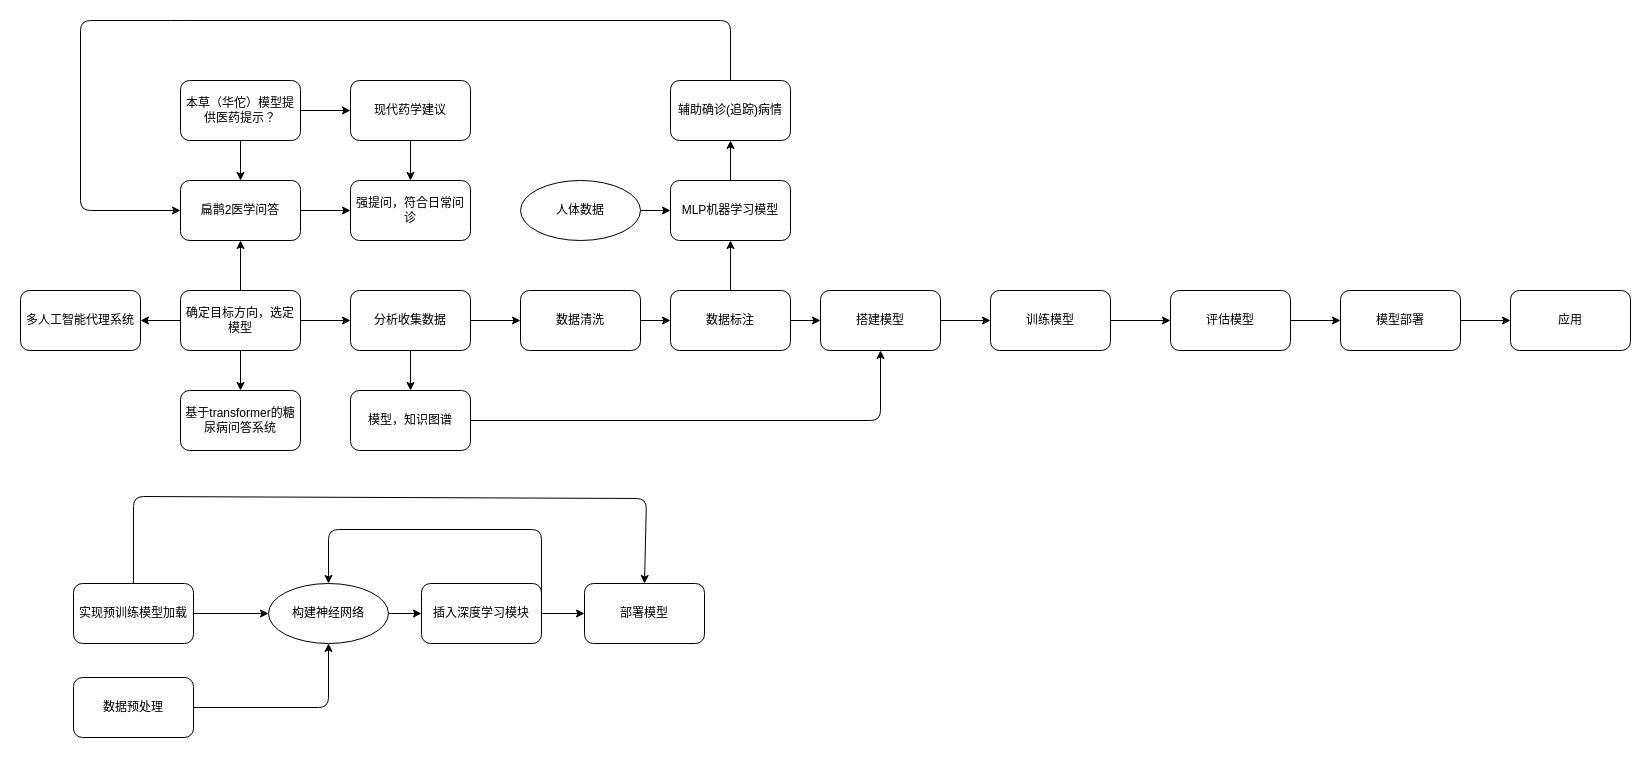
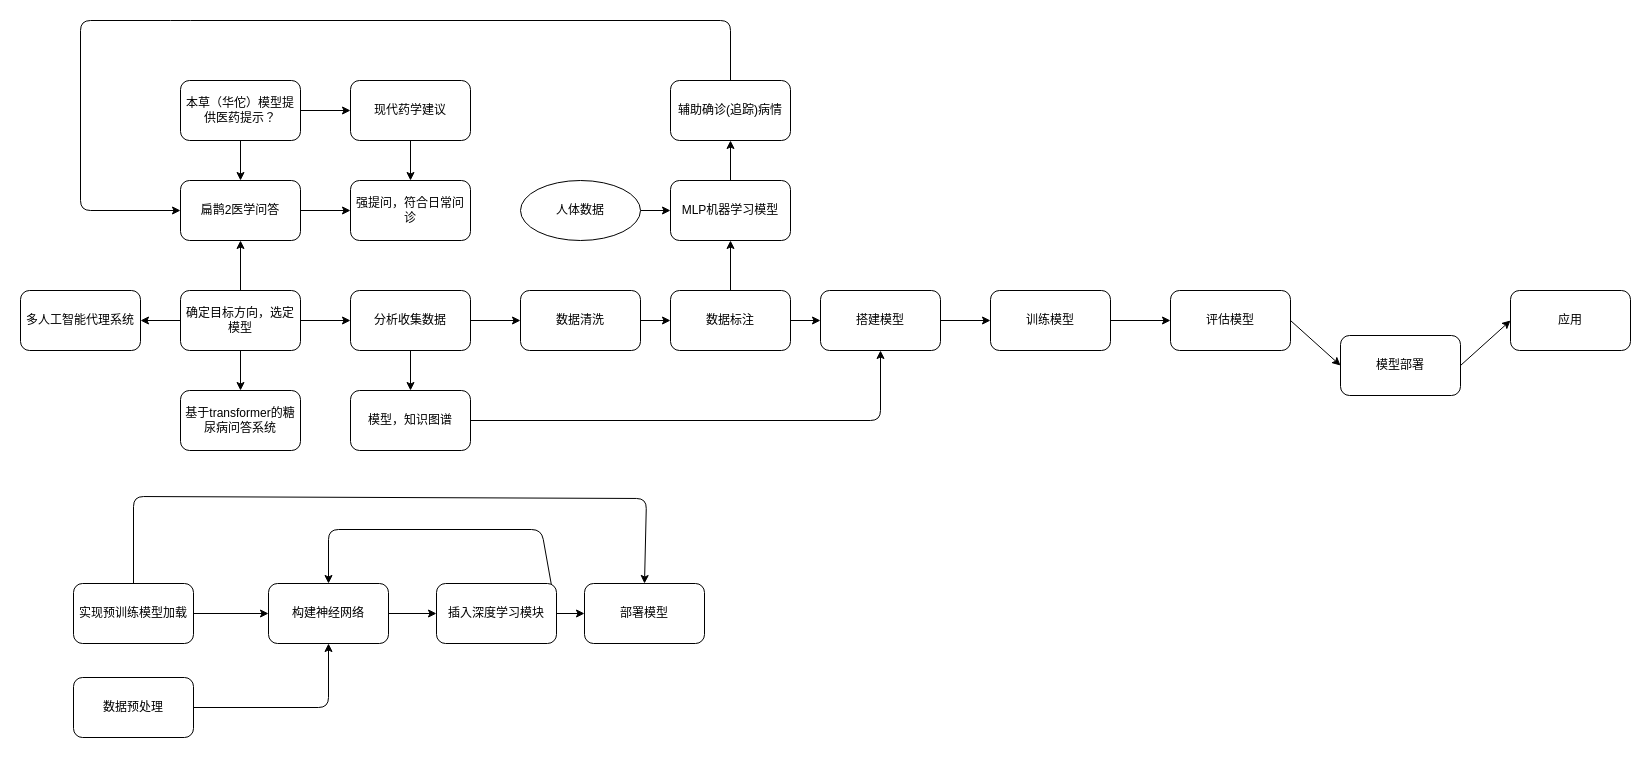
  <mxCell id="0" />
  <mxCell id="1" parent="0" />
  <mxCell id="2" style="edgeStyle=none;html=1;exitX=1;exitY=0.5;exitDx=0;exitDy=0;entryX=0;entryY=0.5;entryDx=0;entryDy=0;" parent="1" source="6" target="9" edge="1"><mxGeometry relative="1" as="geometry" /></mxCell>
  <mxCell id="3" style="edgeStyle=none;html=1;exitX=0.5;exitY=0;exitDx=0;exitDy=0;entryX=0.5;entryY=1;entryDx=0;entryDy=0;" parent="1" source="6" target="24" edge="1"><mxGeometry relative="1" as="geometry" /></mxCell>
  <mxCell id="4" style="edgeStyle=none;html=1;exitX=0.5;exitY=1;exitDx=0;exitDy=0;entryX=0.5;entryY=0;entryDx=0;entryDy=0;" parent="1" source="6" target="31" edge="1"><mxGeometry relative="1" as="geometry" /></mxCell>
  <mxCell id="5" style="edgeStyle=none;html=1;exitX=0;exitY=0.5;exitDx=0;exitDy=0;" parent="1" source="6" target="35" edge="1"><mxGeometry relative="1" as="geometry" /></mxCell>
  <mxCell id="6" value="确定目标方向，选定模型" style="rounded=1;whiteSpace=wrap;html=1;" parent="1" vertex="1"><mxGeometry x="180" y="290" width="120" height="60" as="geometry" /></mxCell>
  <mxCell id="7" style="edgeStyle=none;html=1;exitX=1;exitY=0.5;exitDx=0;exitDy=0;entryX=0;entryY=0.5;entryDx=0;entryDy=0;" parent="1" source="9" target="11" edge="1"><mxGeometry relative="1" as="geometry" /></mxCell>
  <mxCell id="8" style="edgeStyle=none;html=1;exitX=0.5;exitY=1;exitDx=0;exitDy=0;entryX=0.5;entryY=0;entryDx=0;entryDy=0;" parent="1" source="9" target="33" edge="1"><mxGeometry relative="1" as="geometry" /></mxCell>
  <mxCell id="9" value="分析收集数据" style="rounded=1;whiteSpace=wrap;html=1;" parent="1" vertex="1"><mxGeometry x="350" y="290" width="120" height="60" as="geometry" /></mxCell>
  <mxCell id="10" style="edgeStyle=none;html=1;exitX=1;exitY=0.5;exitDx=0;exitDy=0;entryX=0;entryY=0.5;entryDx=0;entryDy=0;" parent="1" source="11" target="22" edge="1"><mxGeometry relative="1" as="geometry" /></mxCell>
  <mxCell id="11" value="数据清洗" style="rounded=1;whiteSpace=wrap;html=1;" parent="1" vertex="1"><mxGeometry x="520" y="290" width="120" height="60" as="geometry" /></mxCell>
  <mxCell id="12" style="edgeStyle=none;html=1;exitX=1;exitY=0.5;exitDx=0;exitDy=0;entryX=0;entryY=0.5;entryDx=0;entryDy=0;" parent="1" source="13" target="15" edge="1"><mxGeometry relative="1" as="geometry" /></mxCell>
  <mxCell id="13" value="搭建模型" style="rounded=1;whiteSpace=wrap;html=1;" parent="1" vertex="1"><mxGeometry x="820" y="290" width="120" height="60" as="geometry" /></mxCell>
  <mxCell id="14" style="edgeStyle=none;html=1;exitX=1;exitY=0.5;exitDx=0;exitDy=0;entryX=0;entryY=0.5;entryDx=0;entryDy=0;" parent="1" source="15" target="17" edge="1"><mxGeometry relative="1" as="geometry" /></mxCell>
  <mxCell id="15" value="训练模型" style="rounded=1;whiteSpace=wrap;html=1;" parent="1" vertex="1"><mxGeometry x="990" y="290" width="120" height="60" as="geometry" /></mxCell>
  <mxCell id="16" style="edgeStyle=none;html=1;exitX=1;exitY=0.5;exitDx=0;exitDy=0;entryX=0;entryY=0.5;entryDx=0;entryDy=0;" parent="1" source="17" target="19" edge="1"><mxGeometry relative="1" as="geometry" /></mxCell>
  <mxCell id="17" value="评估模型" style="rounded=1;whiteSpace=wrap;html=1;" parent="1" vertex="1"><mxGeometry x="1170" y="290" width="120" height="60" as="geometry" /></mxCell>
  <mxCell id="18" style="edgeStyle=none;html=1;exitX=1;exitY=0.5;exitDx=0;exitDy=0;entryX=0;entryY=0.5;entryDx=0;entryDy=0;" parent="1" source="19" target="34" edge="1"><mxGeometry relative="1" as="geometry" /></mxCell>
- <mxCell id="19" value="模型部署" style="rounded=1;whiteSpace=wrap;html=1;" parent="1" vertex="1"><mxGeometry x="1340" y="290" width="120" height="60" as="geometry" /></mxCell>
+ <mxCell id="19" value="模型部署" style="rounded=1;whiteSpace=wrap;html=1;" parent="1" vertex="1"><mxGeometry x="1340" y="335" width="120" height="60" as="geometry" /></mxCell>
  <mxCell id="20" style="edgeStyle=none;html=1;exitX=1;exitY=0.5;exitDx=0;exitDy=0;" parent="1" source="22" target="13" edge="1"><mxGeometry relative="1" as="geometry" /></mxCell>
  <mxCell id="21" style="edgeStyle=none;html=1;exitX=0.5;exitY=0;exitDx=0;exitDy=0;entryX=0.5;entryY=1;entryDx=0;entryDy=0;" parent="1" source="22" target="39" edge="1"><mxGeometry relative="1" as="geometry" /></mxCell>
  <mxCell id="22" value="数据标注" style="rounded=1;whiteSpace=wrap;html=1;" parent="1" vertex="1"><mxGeometry x="670" y="290" width="120" height="60" as="geometry" /></mxCell>
  <mxCell id="23" style="edgeStyle=none;html=1;exitX=1;exitY=0.5;exitDx=0;exitDy=0;entryX=0;entryY=0.5;entryDx=0;entryDy=0;" parent="1" source="24" target="28" edge="1"><mxGeometry relative="1" as="geometry" /></mxCell>
  <mxCell id="24" value="扁鹊2医学问答" style="rounded=1;whiteSpace=wrap;html=1;" parent="1" vertex="1"><mxGeometry x="180" y="180" width="120" height="60" as="geometry" /></mxCell>
  <mxCell id="25" style="edgeStyle=none;html=1;exitX=0.5;exitY=1;exitDx=0;exitDy=0;entryX=0.5;entryY=0;entryDx=0;entryDy=0;" parent="1" source="27" target="24" edge="1"><mxGeometry relative="1" as="geometry" /></mxCell>
  <mxCell id="26" style="edgeStyle=none;html=1;exitX=1;exitY=0.5;exitDx=0;exitDy=0;" parent="1" source="27" target="30" edge="1"><mxGeometry relative="1" as="geometry" /></mxCell>
  <mxCell id="27" value="本草（华佗）模型提供医药提示？" style="rounded=1;whiteSpace=wrap;html=1;" parent="1" vertex="1"><mxGeometry x="180" y="80" width="120" height="60" as="geometry" /></mxCell>
  <mxCell id="28" value="强提问，符合日常问诊" style="rounded=1;whiteSpace=wrap;html=1;" parent="1" vertex="1"><mxGeometry x="350" y="180" width="120" height="60" as="geometry" /></mxCell>
  <mxCell id="29" style="edgeStyle=none;html=1;exitX=0.5;exitY=1;exitDx=0;exitDy=0;entryX=0.5;entryY=0;entryDx=0;entryDy=0;" parent="1" source="30" target="28" edge="1"><mxGeometry relative="1" as="geometry" /></mxCell>
  <mxCell id="30" value="现代药学建议" style="rounded=1;whiteSpace=wrap;html=1;" parent="1" vertex="1"><mxGeometry x="350" y="80" width="120" height="60" as="geometry" /></mxCell>
  <mxCell id="31" value="基于transformer的糖尿病问答系统" style="rounded=1;whiteSpace=wrap;html=1;" parent="1" vertex="1"><mxGeometry x="180" y="390" width="120" height="60" as="geometry" /></mxCell>
  <mxCell id="32" style="edgeStyle=none;html=1;exitX=1;exitY=0.5;exitDx=0;exitDy=0;entryX=0.5;entryY=1;entryDx=0;entryDy=0;" parent="1" source="33" target="13" edge="1"><mxGeometry relative="1" as="geometry"><Array as="points"><mxPoint x="880" y="420" /></Array></mxGeometry></mxCell>
  <mxCell id="33" value="模型，知识图谱" style="rounded=1;whiteSpace=wrap;html=1;" parent="1" vertex="1"><mxGeometry x="350" y="390" width="120" height="60" as="geometry" /></mxCell>
  <mxCell id="34" value="应用" style="rounded=1;whiteSpace=wrap;html=1;" parent="1" vertex="1"><mxGeometry x="1510" y="290" width="120" height="60" as="geometry" /></mxCell>
  <mxCell id="35" value="多人工智能代理系统" style="rounded=1;whiteSpace=wrap;html=1;" parent="1" vertex="1"><mxGeometry x="20" y="290" width="120" height="60" as="geometry" /></mxCell>
  <mxCell id="36" style="edgeStyle=none;html=1;exitX=1;exitY=0.5;exitDx=0;exitDy=0;entryX=0;entryY=0.5;entryDx=0;entryDy=0;" parent="1" source="37" target="39" edge="1"><mxGeometry relative="1" as="geometry" /></mxCell>
  <mxCell id="37" value="人体数据" style="ellipse;whiteSpace=wrap;html=1;" parent="1" vertex="1"><mxGeometry x="520" y="180" width="120" height="60" as="geometry" /></mxCell>
  <mxCell id="38" style="edgeStyle=none;html=1;exitX=0.5;exitY=0;exitDx=0;exitDy=0;entryX=0.5;entryY=1;entryDx=0;entryDy=0;" parent="1" source="39" target="41" edge="1"><mxGeometry relative="1" as="geometry" /></mxCell>
  <mxCell id="39" value="MLP机器学习模型" style="rounded=1;whiteSpace=wrap;html=1;" parent="1" vertex="1"><mxGeometry x="670" y="180" width="120" height="60" as="geometry" /></mxCell>
  <mxCell id="40" style="edgeStyle=none;html=1;exitX=0.5;exitY=0;exitDx=0;exitDy=0;entryX=0;entryY=0.5;entryDx=0;entryDy=0;" parent="1" source="41" target="24" edge="1"><mxGeometry relative="1" as="geometry"><Array as="points"><mxPoint x="730" y="20" /><mxPoint x="180" y="20" /><mxPoint x="80" y="20" /><mxPoint x="80" y="210" /></Array></mxGeometry></mxCell>
  <mxCell id="41" value="辅助确诊(追踪)病情" style="rounded=1;whiteSpace=wrap;html=1;" parent="1" vertex="1"><mxGeometry x="670" y="80" width="120" height="60" as="geometry" /></mxCell>
  <mxCell id="42" style="edgeStyle=none;html=1;exitX=1;exitY=0.5;exitDx=0;exitDy=0;entryX=0;entryY=0.5;entryDx=0;entryDy=0;" edge="1" parent="1" source="44" target="46"><mxGeometry relative="1" as="geometry" /></mxCell>
  <mxCell id="43" style="edgeStyle=none;html=1;exitX=0.5;exitY=0;exitDx=0;exitDy=0;entryX=0.5;entryY=0;entryDx=0;entryDy=0;" edge="1" parent="1" source="44" target="52"><mxGeometry relative="1" as="geometry"><Array as="points"><mxPoint x="133" y="496" /><mxPoint x="646" y="498" /></Array></mxGeometry></mxCell>
  <mxCell id="44" value="实现预训练模型加载" style="rounded=1;whiteSpace=wrap;html=1;" vertex="1" parent="1"><mxGeometry x="73" y="583" width="120" height="60" as="geometry" /></mxCell>
  <mxCell id="45" style="edgeStyle=none;html=1;exitX=1;exitY=0.5;exitDx=0;exitDy=0;entryX=0;entryY=0.5;entryDx=0;entryDy=0;" edge="1" parent="1" source="46" target="51"><mxGeometry relative="1" as="geometry" /></mxCell>
- <mxCell id="46" value="构建神经网络" style="ellipse;whiteSpace=wrap;html=1;" vertex="1" parent="1"><mxGeometry x="268" y="583" width="120" height="60" as="geometry" /></mxCell>
+ <mxCell id="46" value="构建神经网络" style="rounded=1;whiteSpace=wrap;html=1;" vertex="1" parent="1"><mxGeometry x="268" y="583" width="120" height="60" as="geometry" /></mxCell>
  <mxCell id="47" style="edgeStyle=none;html=1;exitX=1;exitY=0.5;exitDx=0;exitDy=0;entryX=0.5;entryY=1;entryDx=0;entryDy=0;" edge="1" parent="1" source="48" target="46"><mxGeometry relative="1" as="geometry"><Array as="points"><mxPoint x="328" y="707" /></Array></mxGeometry></mxCell>
  <mxCell id="48" value="数据预处理" style="rounded=1;whiteSpace=wrap;html=1;" vertex="1" parent="1"><mxGeometry x="73" y="677" width="120" height="60" as="geometry" /></mxCell>
  <mxCell id="49" style="edgeStyle=none;html=1;exitX=1;exitY=0.5;exitDx=0;exitDy=0;entryX=0.5;entryY=0;entryDx=0;entryDy=0;" edge="1" parent="1" source="51" target="46"><mxGeometry relative="1" as="geometry"><Array as="points"><mxPoint x="541" y="529" /><mxPoint x="328" y="529" /></Array></mxGeometry></mxCell>
  <mxCell id="50" style="edgeStyle=none;html=1;exitX=1;exitY=0.5;exitDx=0;exitDy=0;entryX=0;entryY=0.5;entryDx=0;entryDy=0;" edge="1" parent="1" source="51" target="52"><mxGeometry relative="1" as="geometry" /></mxCell>
- <mxCell id="51" value="插入深度学习模块" style="rounded=1;whiteSpace=wrap;html=1;" vertex="1" parent="1"><mxGeometry x="421" y="583" width="120" height="60" as="geometry" /></mxCell>
+ <mxCell id="51" value="插入深度学习模块" style="rounded=1;whiteSpace=wrap;html=1;" vertex="1" parent="1"><mxGeometry x="436" y="583" width="120" height="60" as="geometry" /></mxCell>
  <mxCell id="52" value="部署模型" style="rounded=1;whiteSpace=wrap;html=1;" vertex="1" parent="1"><mxGeometry x="584" y="583" width="120" height="60" as="geometry" /></mxCell>
